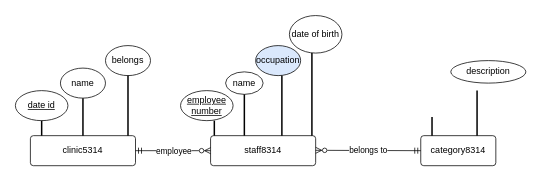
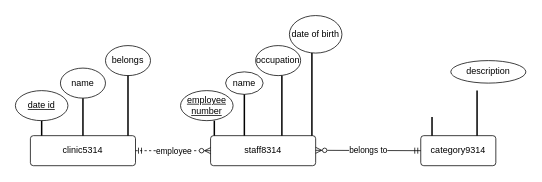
  <mxCell id="0" />
  <mxCell id="1" parent="0" />
  <mxCell id="2" value="clinic5314" style="rounded=1;arcSize=10;whiteSpace=wrap;html=1;align=center;" vertex="1" parent="1"><mxGeometry x="40" y="180" width="140" height="40" as="geometry" /></mxCell>
  <mxCell id="3" value="staff8314" style="rounded=1;arcSize=10;whiteSpace=wrap;html=1;align=center;" vertex="1" parent="1"><mxGeometry x="280" y="180" width="140" height="40" as="geometry" /></mxCell>
- <mxCell id="4" value="category8314" style="rounded=1;arcSize=10;whiteSpace=wrap;html=1;align=center;" vertex="1" parent="1"><mxGeometry x="560" y="180" width="100" height="40" as="geometry" /></mxCell>
- <mxCell id="5" value="" style="endArrow=ERzeroToMany;html=1;rounded=0;exitX=1;exitY=0.5;exitDx=0;exitDy=0;startArrow=ERmandOne;startFill=0;endFill=0;entryX=0;entryY=0.5;entryDx=0;entryDy=0;" edge="1" parent="1" source="2" target="3"><mxGeometry relative="1" as="geometry"><mxPoint x="220" y="199.5" as="sourcePoint" /><mxPoint x="320" y="199.5" as="targetPoint" /></mxGeometry></mxCell>
+ <mxCell id="4" value="category9314" style="rounded=1;arcSize=10;whiteSpace=wrap;html=1;align=center;" vertex="1" parent="1"><mxGeometry x="560" y="180" width="100" height="40" as="geometry" /></mxCell>
+ <mxCell id="5" value="" style="endArrow=ERzeroToMany;html=1;rounded=0;exitX=1;exitY=0.5;exitDx=0;exitDy=0;startArrow=ERmandOne;startFill=0;endFill=0;entryX=0;entryY=0.5;entryDx=0;entryDy=0;dashed=1;" edge="1" parent="1" source="2" target="3"><mxGeometry relative="1" as="geometry"><mxPoint x="220" y="199.5" as="sourcePoint" /><mxPoint x="320" y="199.5" as="targetPoint" /></mxGeometry></mxCell>
  <mxCell id="6" value="employee" style="edgeLabel;resizable=0;html=1;align=center;verticalAlign=middle;fontStyle=0" connectable="0" vertex="1" parent="5"><mxGeometry relative="1" as="geometry" /></mxCell>
  <mxCell id="7" value="" style="endArrow=ERmandOne;html=1;rounded=0;entryX=0;entryY=0.5;entryDx=0;entryDy=0;startArrow=ERzeroToMany;startFill=0;endFill=0;" edge="1" parent="1" target="4"><mxGeometry relative="1" as="geometry"><mxPoint x="420" y="199.5" as="sourcePoint" /><mxPoint x="520" y="199.5" as="targetPoint" /></mxGeometry></mxCell>
  <mxCell id="8" value="belongs to" style="edgeLabel;resizable=0;html=1;align=center;verticalAlign=middle;fontStyle=0" connectable="0" vertex="1" parent="7"><mxGeometry relative="1" as="geometry" /></mxCell>
  <mxCell id="9" value="belongs" style="ellipse;whiteSpace=wrap;html=1;align=center;" vertex="1" parent="1"><mxGeometry x="140" y="60" width="60" height="40" as="geometry" /></mxCell>
  <mxCell id="10" value="name" style="ellipse;whiteSpace=wrap;html=1;align=center;" vertex="1" parent="1"><mxGeometry x="80" y="90" width="60" height="40" as="geometry" /></mxCell>
  <mxCell id="11" value="date id" style="ellipse;whiteSpace=wrap;html=1;align=center;fontStyle=4" vertex="1" parent="1"><mxGeometry x="20" y="120" width="70" height="40" as="geometry" /></mxCell>
  <mxCell id="12" value="date of birth" style="ellipse;whiteSpace=wrap;html=1;align=center;" vertex="1" parent="1"><mxGeometry x="385" y="20" width="70" height="50" as="geometry" /></mxCell>
- <mxCell id="13" value="occupation" style="ellipse;whiteSpace=wrap;html=1;align=center;fillColor=#dae8fc;" vertex="1" parent="1"><mxGeometry x="340" y="60" width="60" height="40" as="geometry" /></mxCell>
+ <mxCell id="13" value="occupation" style="ellipse;whiteSpace=wrap;html=1;align=center;" vertex="1" parent="1"><mxGeometry x="340" y="60" width="60" height="40" as="geometry" /></mxCell>
  <mxCell id="14" value="name" style="ellipse;whiteSpace=wrap;html=1;align=center;" vertex="1" parent="1"><mxGeometry x="300" y="95" width="50" height="30" as="geometry" /></mxCell>
  <mxCell id="15" value="employee number" style="ellipse;whiteSpace=wrap;html=1;align=center;fontStyle=4" vertex="1" parent="1"><mxGeometry x="240" y="120" width="70" height="40" as="geometry" /></mxCell>
  <mxCell id="16" value="description" style="ellipse;whiteSpace=wrap;html=1;align=center;" vertex="1" parent="1"><mxGeometry x="600" y="80" width="100" height="30" as="geometry" /></mxCell>
  <mxCell id="17" value="" style="line;strokeWidth=2;direction=south;html=1;" vertex="1" parent="1"><mxGeometry x="410" y="70" width="10" height="110" as="geometry" /></mxCell>
  <mxCell id="18" value="" style="line;strokeWidth=2;direction=south;html=1;" vertex="1" parent="1"><mxGeometry x="370" y="100" width="10" height="80" as="geometry" /></mxCell>
  <mxCell id="19" value="" style="line;strokeWidth=2;direction=south;html=1;" vertex="1" parent="1"><mxGeometry x="320" y="125" width="10" height="55" as="geometry" /></mxCell>
  <mxCell id="20" value="" style="line;strokeWidth=2;direction=south;html=1;" vertex="1" parent="1"><mxGeometry x="280" y="160" width="10" height="20" as="geometry" /></mxCell>
  <mxCell id="21" value="" style="line;strokeWidth=2;direction=south;html=1;" vertex="1" parent="1"><mxGeometry x="630" y="120" width="10" height="60" as="geometry" /></mxCell>
  <mxCell id="22" value="" style="line;strokeWidth=2;direction=south;html=1;" vertex="1" parent="1"><mxGeometry x="570" y="155" width="10" height="25" as="geometry" /></mxCell>
  <mxCell id="23" value="" style="line;strokeWidth=2;direction=south;html=1;" vertex="1" parent="1"><mxGeometry x="165" y="100" width="10" height="80" as="geometry" /></mxCell>
  <mxCell id="24" value="" style="line;strokeWidth=2;direction=south;html=1;" vertex="1" parent="1"><mxGeometry x="105" y="130" width="10" height="50" as="geometry" /></mxCell>
  <mxCell id="25" value="" style="line;strokeWidth=2;direction=south;html=1;" vertex="1" parent="1"><mxGeometry x="50" y="160" width="10" height="20" as="geometry" /></mxCell>
